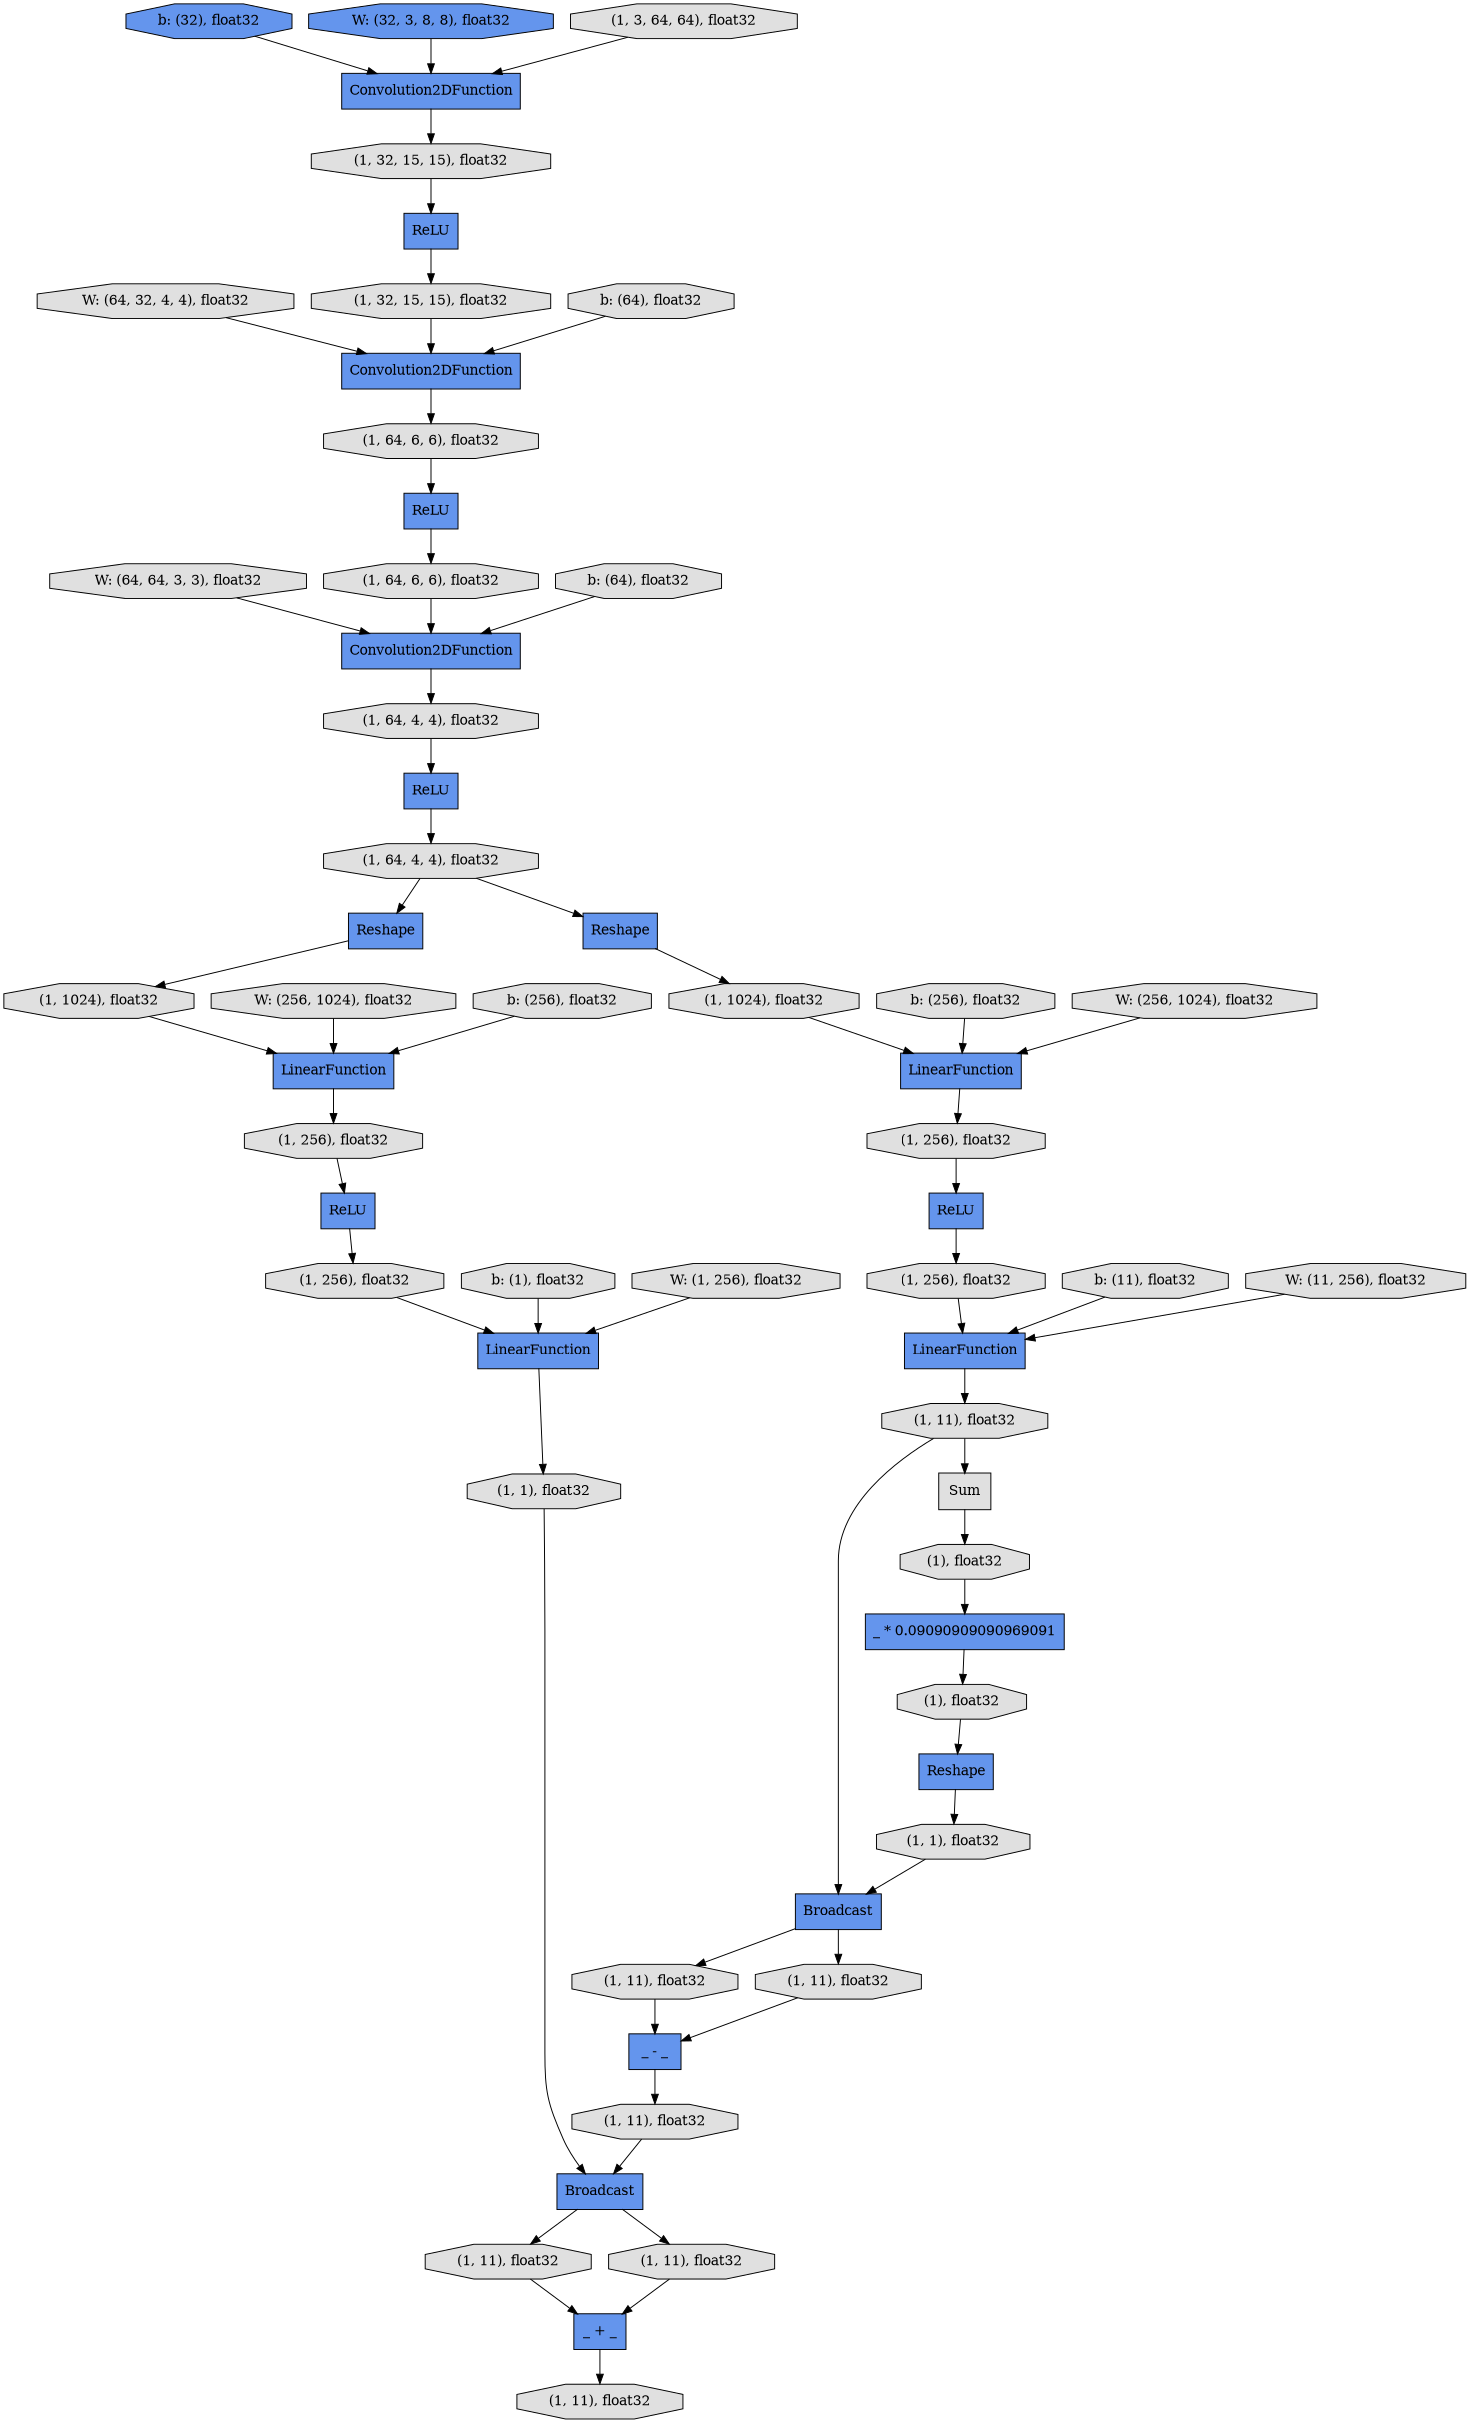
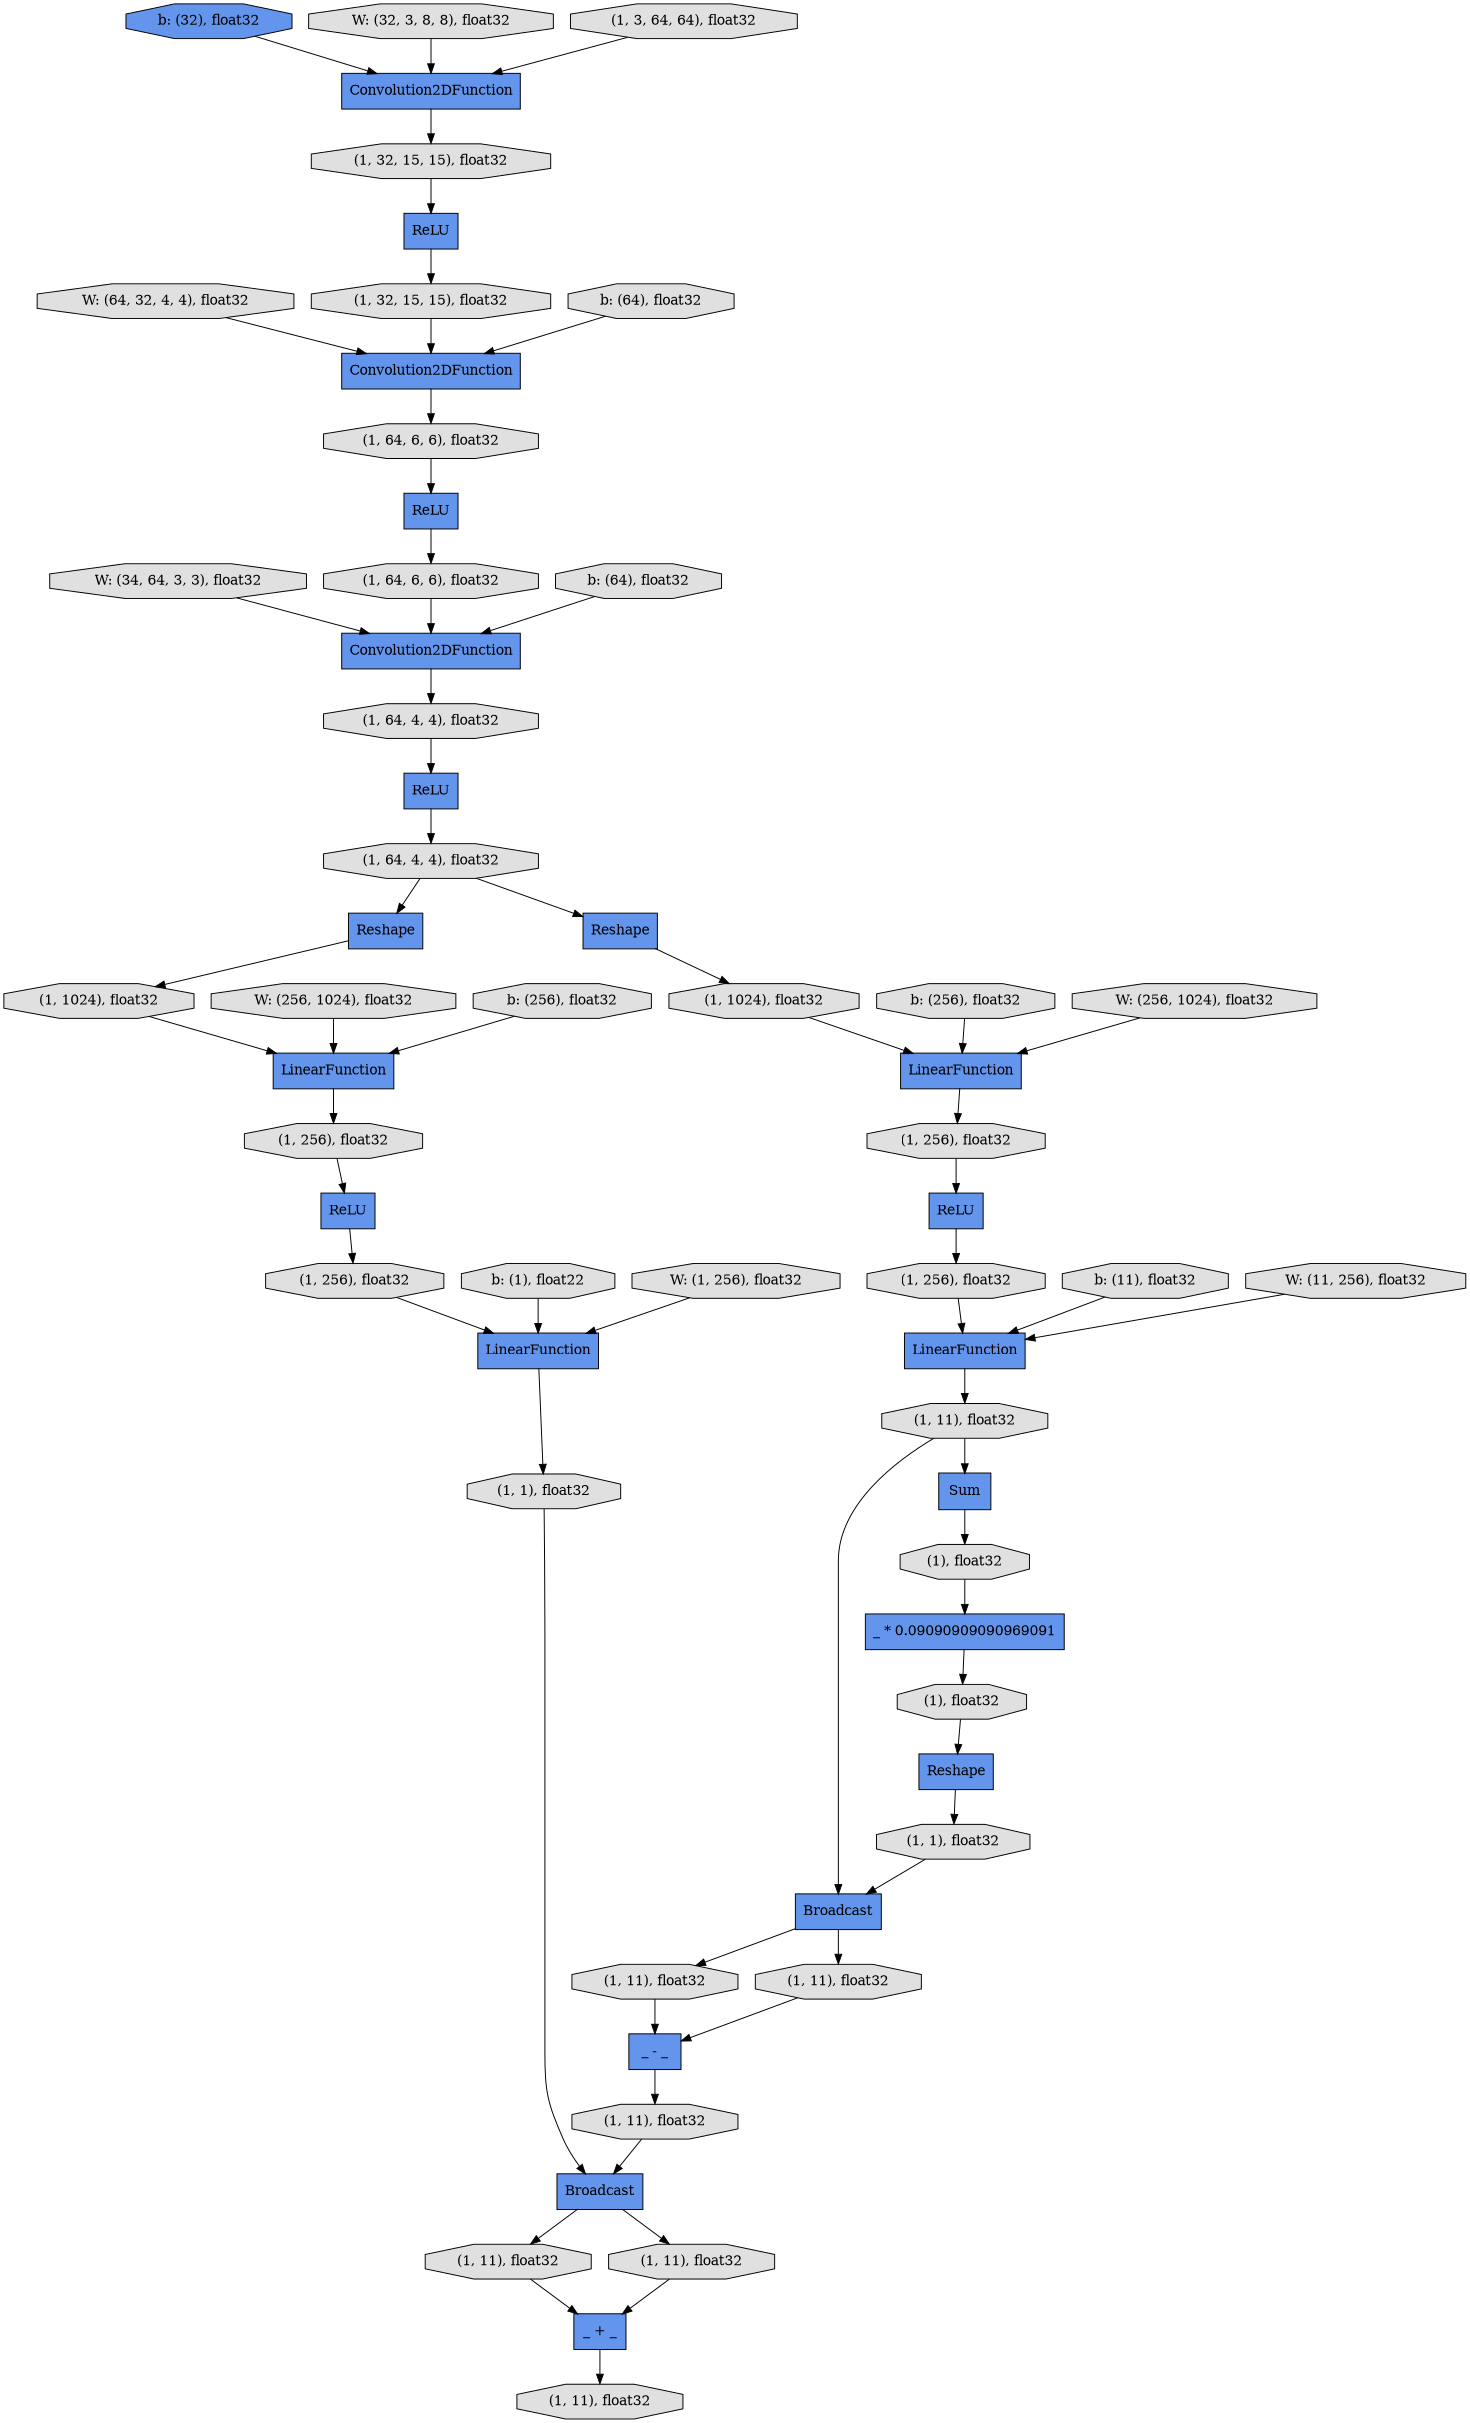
  digraph {
    rankdir=TB
    node [fillcolor="#E0E0E0" shape=octagon style=filled]
-   n1 [label="W: (64, 64, 3, 3), float32"]
+   n1 [label="W: (34, 64, 3, 3), float32"]
    n2 [fillcolor="#6495ED" label=Convolution2DFunction shape=record]
    n3 [label="(1, 64, 4, 4), float32"]
    n4 [fillcolor="#6495ED" label=ReLU shape=record]
    n5 [label="(1, 256), float32"]
    n6 [fillcolor="#6495ED" label=LinearFunction shape=record]
    n7 [fillcolor="#6495ED" label=ReLU shape=record]
    n8 [label="(1, 64, 6, 6), float32"]
    n9 [label="b: (64), float32"]
    n10 [label="b: (11), float32"]
    n11 [fillcolor="#6495ED" label=LinearFunction shape=record]
    n12 [label="(1, 11), float32"]
    n13 [label="(1, 64, 6, 6), float32"]
    n14 [label="(1, 256), float32"]
    n15 [fillcolor="#6495ED" label=Convolution2DFunction shape=record]
    n16 [label="(1, 32, 15, 15), float32"]
    n17 [fillcolor="#6495ED" label=ReLU shape=record]
    n18 [fillcolor="#6495ED" label=Reshape shape=record]
    n19 [label="(1, 1), float32"]
    n20 [fillcolor="#6495ED" label=Broadcast shape=record]
-   n21 [label="b: (1), float32"]
+   n21 [label="b: (1), float22"]
    n22 [label="(1, 1), float32"]
    n23 [label="W: (64, 32, 4, 4), float32"]
    n24 [fillcolor="#6495ED" label=Convolution2DFunction shape=record]
    n25 [label="(1, 11), float32"]
    n26 [label="(1, 11), float32"]
    n27 [fillcolor="#6495ED" label="_ - _" shape=record]
    n28 [fillcolor="#6495ED" label=Reshape shape=record]
    n29 [label="(1, 1024), float32"]
    n30 [fillcolor="#6495ED" label=LinearFunction shape=record]
    n31 [fillcolor="#6495ED" label="_ * 0.09090909090969091" shape=record]
    n32 [label="(1), float32"]
    n33 [label="W: (256, 1024), float32"]
    n34 [label="(1, 256), float32"]
    n35 [label="(1, 32, 15, 15), float32"]
    n36 [fillcolor="#6495ED" label="b: (32), float32"]
-   n37 [label=Sum shape=record]
+   n37 [fillcolor="#6495ED" label=Sum shape=record]
    n38 [label="(1, 11), float32"]
    n39 [fillcolor="#6495ED" label="_ + _" shape=record]
    n40 [label="(1, 11), float32"]
    n41 [label="(1), float32"]
    n42 [label="b: (256), float32"]
    n43 [label="W: (11, 256), float32"]
    n44 [fillcolor="#6495ED" label=Broadcast shape=record]
    n45 [label="(1, 11), float32"]
    n46 [label="(1, 11), float32"]
    n47 [label="(1, 1024), float32"]
    n48 [fillcolor="#6495ED" label=LinearFunction shape=record]
    n49 [label="(1, 256), float32"]
    n50 [fillcolor="#6495ED" label=ReLU shape=record]
    n51 [label="(1, 64, 4, 4), float32"]
-   n52 [fillcolor="#6495ED" label="W: (32, 3, 8, 8), float32"]
+   n52 [label="W: (32, 3, 8, 8), float32"]
    n53 [fillcolor="#6495ED" label=ReLU shape=record]
    n54 [label="b: (256), float32"]
    n55 [fillcolor="#6495ED" label=Reshape shape=record]
    n56 [label="W: (256, 1024), float32"]
    n57 [label="W: (1, 256), float32"]
    n58 [label="(1, 3, 64, 64), float32"]
    n59 [label="b: (64), float32"]
    n1 -> n2
    n2 -> n3
    n3 -> n50
    n4 -> n5
    n5 -> n6
    n6 -> n22
    n7 -> n8
    n8 -> n2
    n9 -> n2
    n10 -> n11
    n11 -> n12
    n12 -> n20
    n12 -> n37
    n13 -> n7
    n14 -> n11
    n15 -> n16
    n16 -> n17
    n17 -> n35
    n18 -> n19
    n19 -> n20
    n20 -> n25
    n20 -> n26
    n21 -> n6
    n22 -> n44
    n23 -> n24
    n24 -> n13
    n25 -> n27
    n26 -> n27
    n27 -> n46
    n28 -> n29
    n29 -> n30
    n30 -> n34
    n31 -> n32
    n32 -> n18
    n33 -> n30
    n34 -> n4
    n35 -> n24
    n36 -> n15
    n37 -> n41
    n38 -> n39
    n39 -> n40
    n41 -> n31
    n42 -> n30
    n43 -> n11
    n44 -> n38
    n44 -> n45
    n45 -> n39
    n46 -> n44
    n47 -> n48
    n48 -> n49
    n49 -> n53
    n50 -> n51
    n51 -> n28
    n51 -> n55
    n52 -> n15
    n53 -> n14
    n54 -> n48
    n55 -> n47
    n56 -> n48
    n57 -> n6
    n58 -> n15
    n59 -> n24
  }
